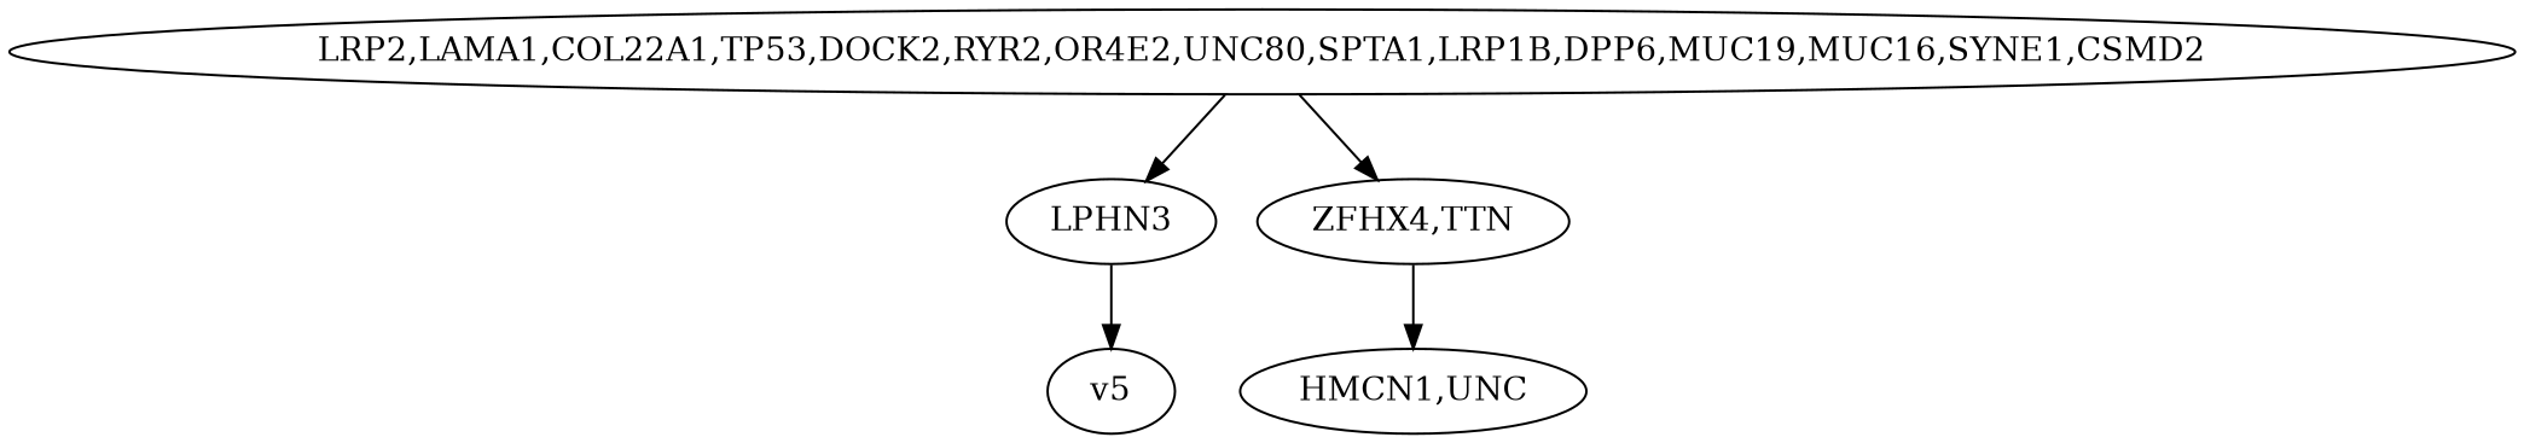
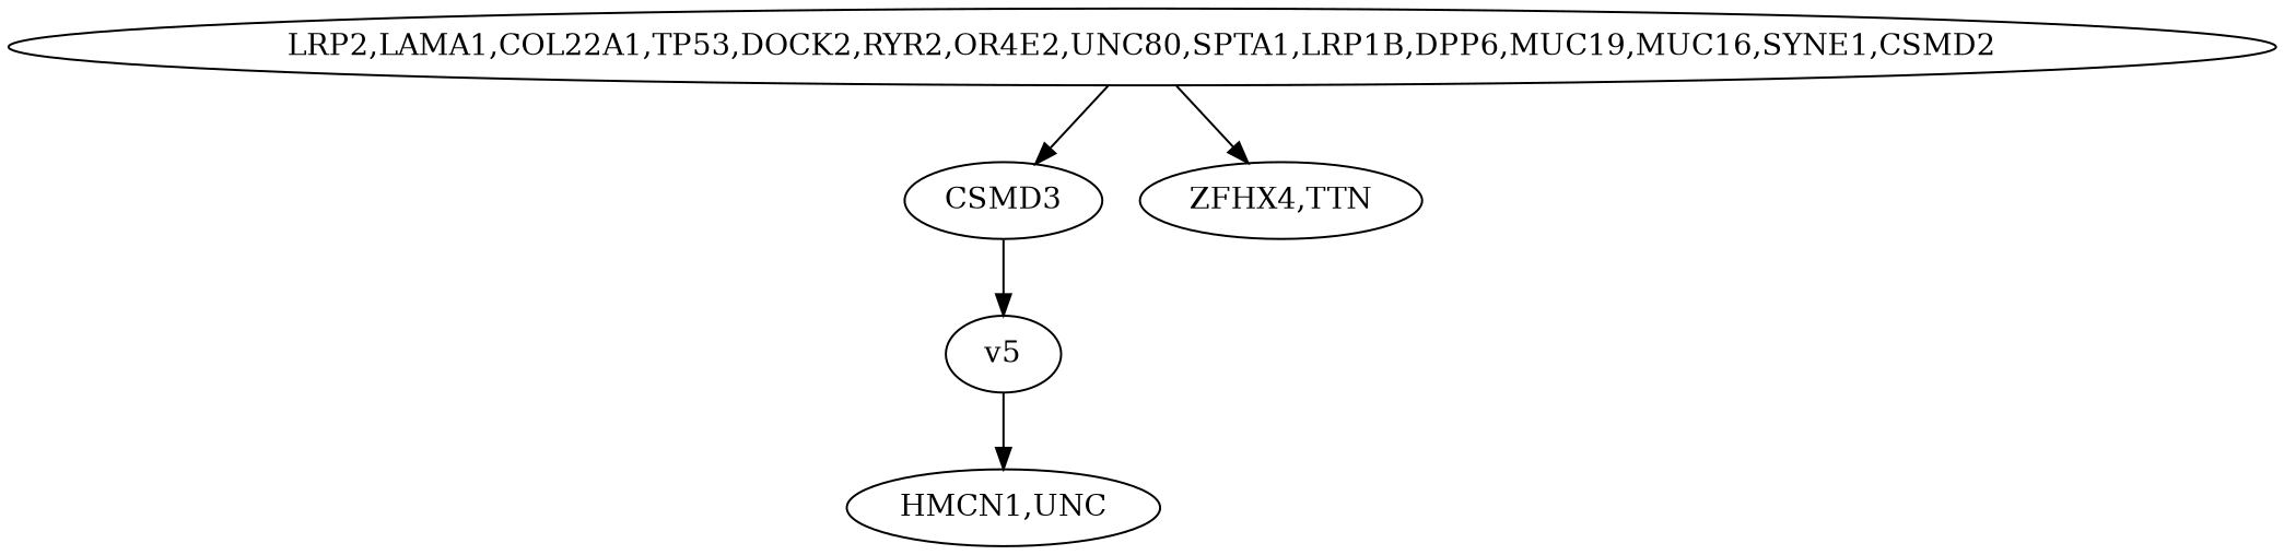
  digraph {
-   n1 [label=LPHN3]
+   n1 [label=CSMD3]
    v5
    n3 [label="ZFHX4,TTN"]
    n4 [label="HMCN1,UNC"]
    n5 [label="LRP2,LAMA1,COL22A1,TP53,DOCK2,RYR2,OR4E2,UNC80,SPTA1,LRP1B,DPP6,MUC19,MUC16,SYNE1,CSMD2"]
    n1 -> v5
-   n3 -> n4
+   v5 -> n4
    n5 -> n1
    n5 -> n3
  }
